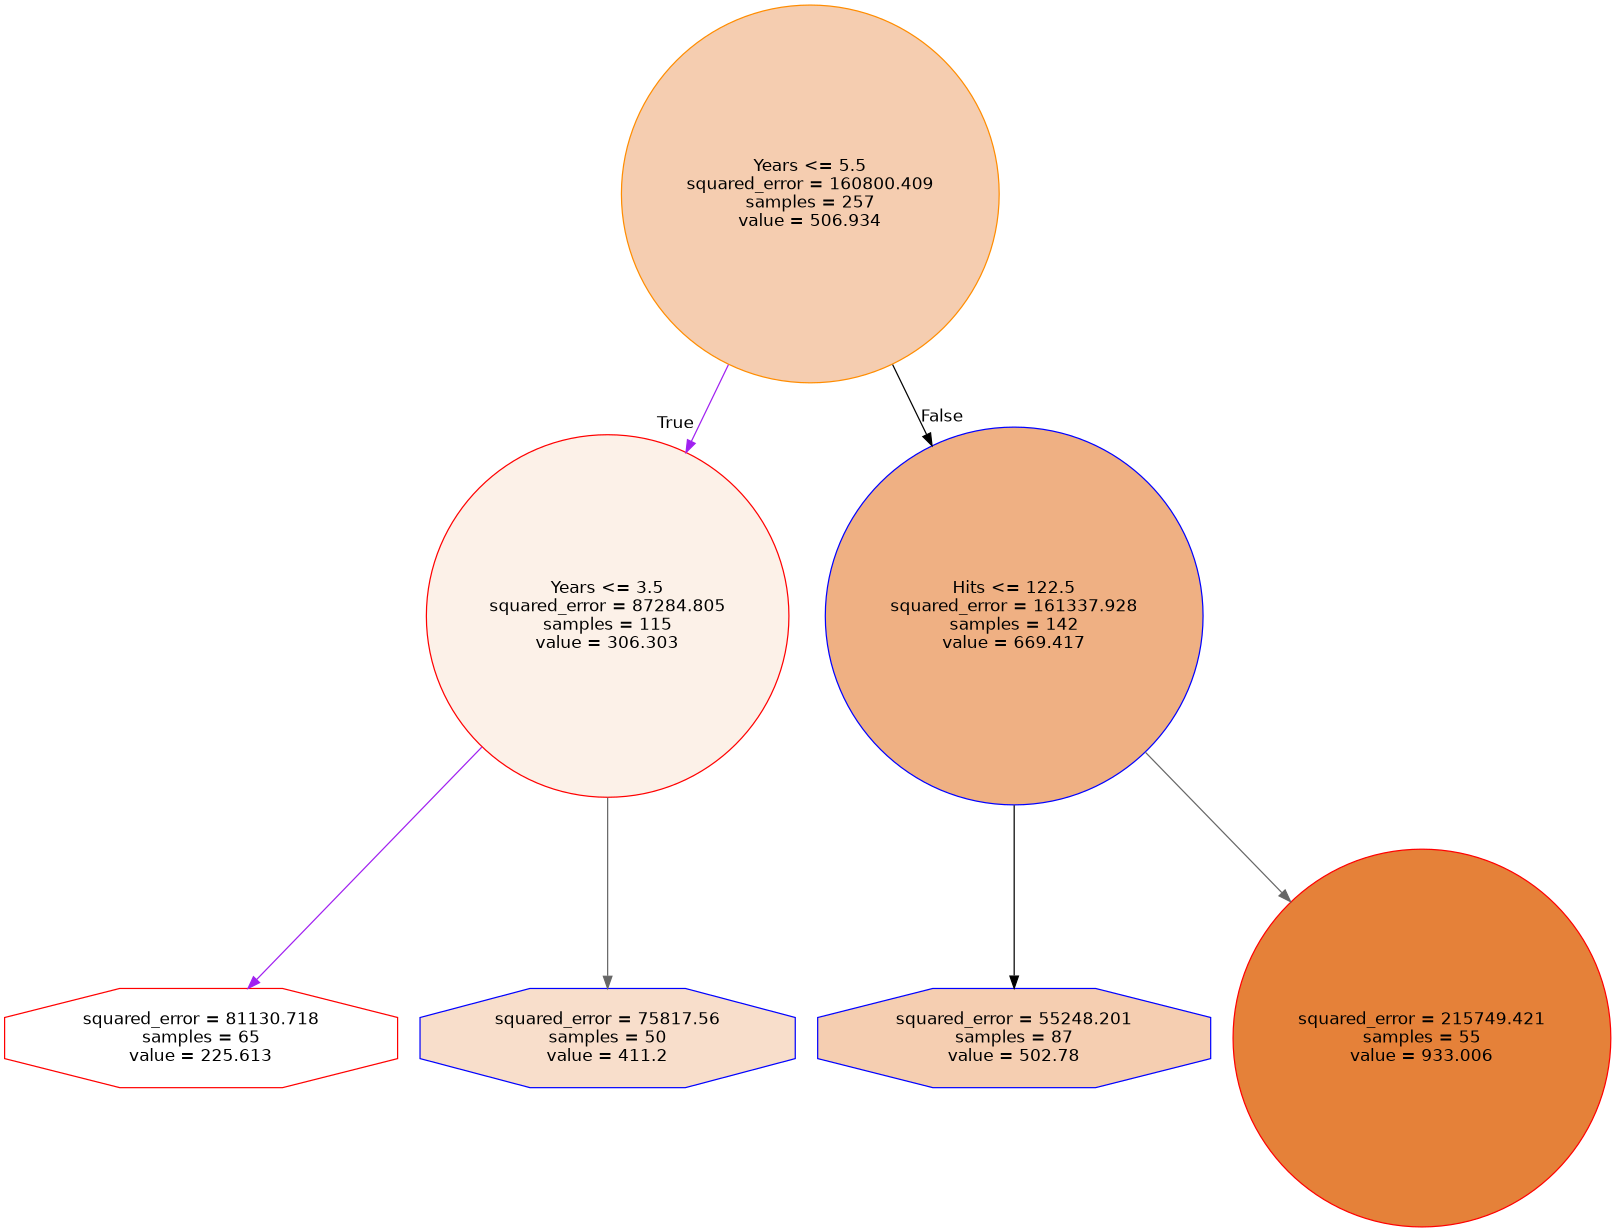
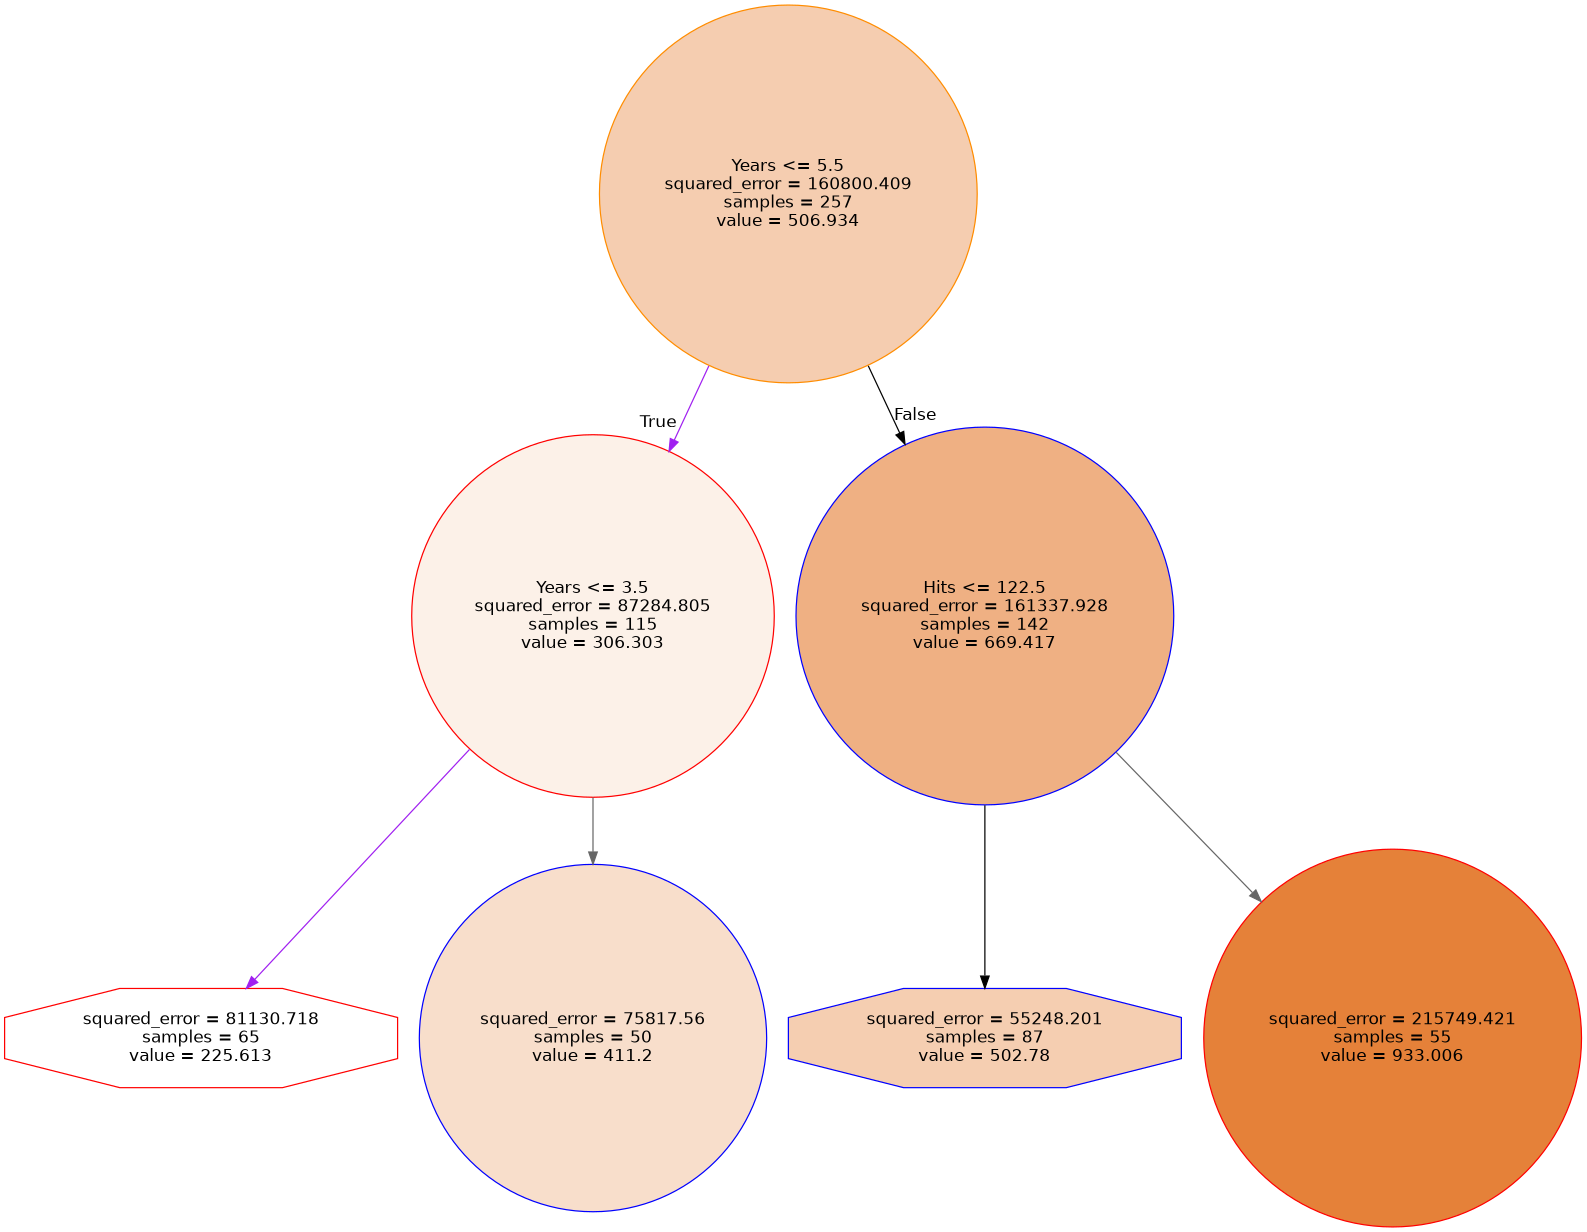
  digraph {
    node [color=red fontname=helvetica shape=circle style=filled]
    edge [color=purple fontname=helvetica]
    n1 [color=darkorange fillcolor="#f5cdb0" label="Years <= 5.5\nsquared_error = 160800.409\nsamples = 257\nvalue = 506.934"]
    n2 [fillcolor="#fcf1e8" label="Years <= 3.5\nsquared_error = 87284.805\nsamples = 115\nvalue = 306.303"]
    n3 [color=blue fillcolor="#efb083" label="Hits <= 122.5\nsquared_error = 161337.928\nsamples = 142\nvalue = 669.417"]
    n4 [fillcolor="#ffffff" label="squared_error = 81130.718\nsamples = 65\nvalue = 225.613" shape=octagon]
-   n5 [color=blue fillcolor="#f8decb" label="squared_error = 75817.56\nsamples = 50\nvalue = 411.2" shape=octagon]
+   n5 [color=blue fillcolor="#f8decb" label="squared_error = 75817.56\nsamples = 50\nvalue = 411.2"]
    n6 [color=blue fillcolor="#f5ceb1" label="squared_error = 55248.201\nsamples = 87\nvalue = 502.78" shape=octagon]
    n7 [fillcolor="#e58139" label="squared_error = 215749.421\nsamples = 55\nvalue = 933.006"]
    n1 -> n2 [headlabel=True labelangle=45 labeldistance=2.5]
    n1 -> n3 [color=black headlabel=False labelangle=-45 labeldistance=2.5]
    n2 -> n4
    n2 -> n5 [color=gray40]
    n3 -> n6 [color=black]
    n3 -> n7 [color=gray40]
  }
